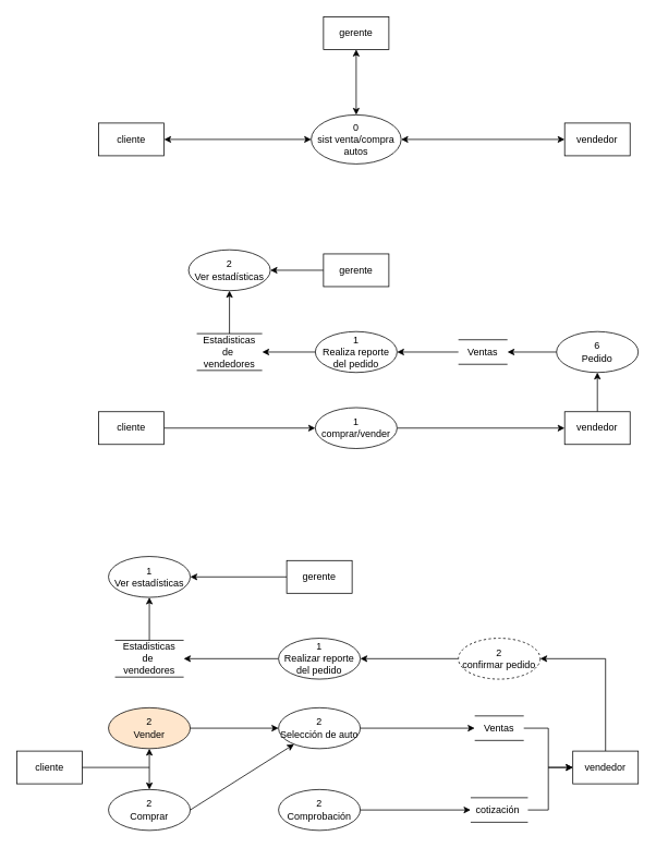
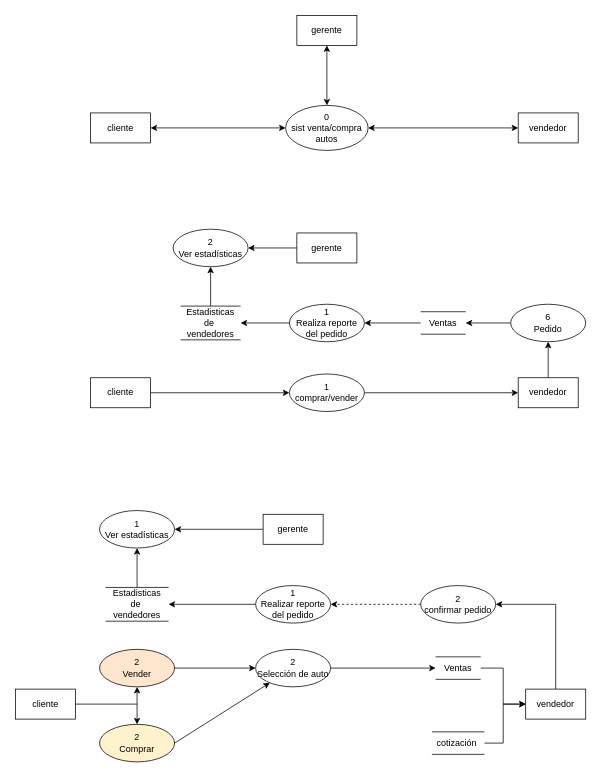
  <mxCell id="0" />
  <mxCell id="1" parent="0" />
  <mxCell id="2" value="0&lt;div&gt;sist venta/compra&lt;/div&gt;&lt;div&gt;autos&lt;/div&gt;" style="ellipse;whiteSpace=wrap;html=1;" vertex="1" parent="1"><mxGeometry x="380" y="140" width="110" height="60" as="geometry" /></mxCell>
  <mxCell id="3" value="cliente" style="rounded=0;whiteSpace=wrap;html=1;" vertex="1" parent="1"><mxGeometry x="120" y="150" width="80" height="40" as="geometry" /></mxCell>
  <mxCell id="4" value="gerente" style="rounded=0;whiteSpace=wrap;html=1;" vertex="1" parent="1"><mxGeometry x="395" y="20" width="80" height="40" as="geometry" /></mxCell>
  <mxCell id="5" value="vendedor" style="rounded=0;whiteSpace=wrap;html=1;" vertex="1" parent="1"><mxGeometry x="690" y="150" width="80" height="40" as="geometry" /></mxCell>
  <mxCell id="6" value="" style="endArrow=classic;startArrow=classic;html=1;rounded=0;entryX=0;entryY=0.5;entryDx=0;entryDy=0;exitX=1;exitY=0.5;exitDx=0;exitDy=0;" edge="1" parent="1" source="2" target="5"><mxGeometry width="50" height="50" relative="1" as="geometry"><mxPoint x="430" y="330" as="sourcePoint" /><mxPoint x="480" y="280" as="targetPoint" /></mxGeometry></mxCell>
  <mxCell id="7" value="" style="endArrow=classic;startArrow=classic;html=1;rounded=0;entryX=0;entryY=0.5;entryDx=0;entryDy=0;exitX=1;exitY=0.5;exitDx=0;exitDy=0;" edge="1" parent="1" source="3" target="2"><mxGeometry width="50" height="50" relative="1" as="geometry"><mxPoint x="430" y="330" as="sourcePoint" /><mxPoint x="480" y="280" as="targetPoint" /></mxGeometry></mxCell>
  <mxCell id="8" value="" style="endArrow=classic;startArrow=classic;html=1;rounded=0;entryX=0.5;entryY=1;entryDx=0;entryDy=0;exitX=0.5;exitY=0;exitDx=0;exitDy=0;" edge="1" parent="1" source="2" target="4"><mxGeometry width="50" height="50" relative="1" as="geometry"><mxPoint x="430" y="330" as="sourcePoint" /><mxPoint x="480" y="280" as="targetPoint" /></mxGeometry></mxCell>
  <mxCell id="9" style="edgeStyle=orthogonalEdgeStyle;rounded=0;orthogonalLoop=1;jettySize=auto;html=1;entryX=0;entryY=0.5;entryDx=0;entryDy=0;" edge="1" parent="1" source="10" target="16"><mxGeometry relative="1" as="geometry" /></mxCell>
  <mxCell id="10" value="cliente" style="rounded=0;whiteSpace=wrap;html=1;" vertex="1" parent="1"><mxGeometry x="120" y="503" width="80" height="40" as="geometry" /></mxCell>
  <mxCell id="11" style="edgeStyle=orthogonalEdgeStyle;rounded=0;orthogonalLoop=1;jettySize=auto;html=1;entryX=1;entryY=0.5;entryDx=0;entryDy=0;" edge="1" parent="1" source="12" target="21"><mxGeometry relative="1" as="geometry" /></mxCell>
  <mxCell id="12" value="gerente" style="rounded=0;whiteSpace=wrap;html=1;" vertex="1" parent="1"><mxGeometry x="395" y="310" width="80" height="40" as="geometry" /></mxCell>
  <mxCell id="13" style="edgeStyle=orthogonalEdgeStyle;rounded=0;orthogonalLoop=1;jettySize=auto;html=1;entryX=0.5;entryY=1;entryDx=0;entryDy=0;" edge="1" parent="1" source="14" target="18"><mxGeometry relative="1" as="geometry" /></mxCell>
  <mxCell id="14" value="vendedor" style="rounded=0;whiteSpace=wrap;html=1;" vertex="1" parent="1"><mxGeometry x="690" y="503" width="80" height="40" as="geometry" /></mxCell>
  <mxCell id="15" style="edgeStyle=orthogonalEdgeStyle;rounded=0;orthogonalLoop=1;jettySize=auto;html=1;entryX=0;entryY=0.5;entryDx=0;entryDy=0;" edge="1" parent="1" source="16" target="14"><mxGeometry relative="1" as="geometry" /></mxCell>
  <mxCell id="16" value="1&lt;div&gt;comprar/vender&lt;/div&gt;" style="ellipse;whiteSpace=wrap;html=1;" vertex="1" parent="1"><mxGeometry x="385" y="498" width="100" height="50" as="geometry" /></mxCell>
  <mxCell id="17" style="edgeStyle=orthogonalEdgeStyle;rounded=0;orthogonalLoop=1;jettySize=auto;html=1;entryX=1;entryY=0.5;entryDx=0;entryDy=0;" edge="1" parent="1" source="18" target="28"><mxGeometry relative="1" as="geometry" /></mxCell>
  <mxCell id="18" value="6&lt;div&gt;Pedido&lt;/div&gt;" style="ellipse;whiteSpace=wrap;html=1;" vertex="1" parent="1"><mxGeometry x="680" y="405" width="100" height="50" as="geometry" /></mxCell>
  <mxCell id="19" style="edgeStyle=orthogonalEdgeStyle;rounded=0;orthogonalLoop=1;jettySize=auto;html=1;entryX=1;entryY=0.5;entryDx=0;entryDy=0;" edge="1" parent="1" source="20" target="23"><mxGeometry relative="1" as="geometry" /></mxCell>
  <mxCell id="20" value="1&lt;div&gt;Realiza reporte&lt;/div&gt;&lt;div&gt;del pedido&lt;/div&gt;" style="ellipse;whiteSpace=wrap;html=1;" vertex="1" parent="1"><mxGeometry x="385" y="405" width="100" height="50" as="geometry" /></mxCell>
  <mxCell id="21" value="2&lt;div&gt;Ver estadísticas&lt;/div&gt;" style="ellipse;whiteSpace=wrap;html=1;" vertex="1" parent="1"><mxGeometry x="230" y="305" width="100" height="50" as="geometry" /></mxCell>
  <mxCell id="22" style="edgeStyle=orthogonalEdgeStyle;rounded=0;orthogonalLoop=1;jettySize=auto;html=1;entryX=0.5;entryY=1;entryDx=0;entryDy=0;" edge="1" parent="1" source="23" target="21"><mxGeometry relative="1" as="geometry" /></mxCell>
  <mxCell id="23" value="&lt;span style=&quot;text-wrap: nowrap;&quot;&gt;Estadisticas&lt;/span&gt;&lt;div style=&quot;text-wrap: nowrap;&quot;&gt;de&amp;nbsp;&lt;/div&gt;&lt;div style=&quot;text-wrap: nowrap;&quot;&gt;vendedores&lt;/div&gt;" style="text;html=1;align=center;verticalAlign=middle;whiteSpace=wrap;rounded=0;" vertex="1" parent="1"><mxGeometry x="240" y="407.5" width="80" height="45" as="geometry" /></mxCell>
  <mxCell id="24" value="" style="endArrow=none;html=1;rounded=0;entryX=1;entryY=0;entryDx=0;entryDy=0;exitX=0;exitY=0;exitDx=0;exitDy=0;" edge="1" parent="1" source="23" target="23"><mxGeometry width="50" height="50" relative="1" as="geometry"><mxPoint x="170" y="415" as="sourcePoint" /><mxPoint x="220" y="365" as="targetPoint" /></mxGeometry></mxCell>
  <mxCell id="25" value="" style="endArrow=none;html=1;rounded=0;exitX=0;exitY=1;exitDx=0;exitDy=0;entryX=1;entryY=1;entryDx=0;entryDy=0;" edge="1" parent="1" source="23" target="23"><mxGeometry width="50" height="50" relative="1" as="geometry"><mxPoint x="320" y="510" as="sourcePoint" /><mxPoint x="320" y="480" as="targetPoint" /></mxGeometry></mxCell>
  <mxCell id="26" value="" style="endArrow=none;html=1;rounded=0;exitX=0;exitY=0;exitDx=0;exitDy=0;entryX=1;entryY=0;entryDx=0;entryDy=0;" edge="1" parent="1" source="28" target="28"><mxGeometry width="50" height="50" relative="1" as="geometry"><mxPoint x="550" y="390" as="sourcePoint" /><mxPoint x="600" y="340" as="targetPoint" /></mxGeometry></mxCell>
  <mxCell id="27" style="edgeStyle=orthogonalEdgeStyle;rounded=0;orthogonalLoop=1;jettySize=auto;html=1;entryX=1;entryY=0.5;entryDx=0;entryDy=0;" edge="1" parent="1" source="28" target="20"><mxGeometry relative="1" as="geometry" /></mxCell>
  <mxCell id="28" value="Ventas" style="text;html=1;align=center;verticalAlign=middle;whiteSpace=wrap;rounded=0;" vertex="1" parent="1"><mxGeometry x="560" y="415" width="60" height="30" as="geometry" /></mxCell>
  <mxCell id="29" value="" style="endArrow=none;html=1;rounded=0;entryX=1;entryY=1;entryDx=0;entryDy=0;exitX=0;exitY=1;exitDx=0;exitDy=0;" edge="1" parent="1" source="28" target="28"><mxGeometry width="50" height="50" relative="1" as="geometry"><mxPoint x="600" y="510" as="sourcePoint" /><mxPoint x="650" y="460" as="targetPoint" /></mxGeometry></mxCell>
  <mxCell id="30" value="cliente" style="rounded=0;whiteSpace=wrap;html=1;" vertex="1" parent="1"><mxGeometry x="20" y="918" width="80" height="40" as="geometry" /></mxCell>
  <mxCell id="31" style="edgeStyle=orthogonalEdgeStyle;rounded=0;orthogonalLoop=1;jettySize=auto;html=1;entryX=1;entryY=0.5;entryDx=0;entryDy=0;" edge="1" parent="1" source="32" target="37"><mxGeometry relative="1" as="geometry" /></mxCell>
  <mxCell id="32" value="gerente" style="rounded=0;whiteSpace=wrap;html=1;" vertex="1" parent="1"><mxGeometry x="350" y="685" width="80" height="40" as="geometry" /></mxCell>
  <mxCell id="33" style="edgeStyle=orthogonalEdgeStyle;rounded=0;orthogonalLoop=1;jettySize=auto;html=1;entryX=1;entryY=0.5;entryDx=0;entryDy=0;" edge="1" parent="1" source="34" target="61"><mxGeometry relative="1" as="geometry"><Array as="points"><mxPoint x="740" y="805" /></Array></mxGeometry></mxCell>
  <mxCell id="34" value="vendedor" style="rounded=0;whiteSpace=wrap;html=1;" vertex="1" parent="1"><mxGeometry x="700" y="918" width="80" height="40" as="geometry" /></mxCell>
  <mxCell id="35" style="edgeStyle=orthogonalEdgeStyle;rounded=0;orthogonalLoop=1;jettySize=auto;html=1;entryX=1;entryY=0.5;entryDx=0;entryDy=0;" edge="1" parent="1" source="36" target="39"><mxGeometry relative="1" as="geometry" /></mxCell>
  <mxCell id="36" value="&lt;div&gt;1&lt;/div&gt;&lt;div&gt;Realizar reporte&lt;/div&gt;&lt;div&gt;del pedido&lt;/div&gt;" style="ellipse;whiteSpace=wrap;html=1;" vertex="1" parent="1"><mxGeometry x="340" y="780" width="100" height="50" as="geometry" /></mxCell>
  <mxCell id="37" value="&lt;div&gt;1&lt;/div&gt;&lt;div&gt;Ver estadísticas&lt;/div&gt;" style="ellipse;whiteSpace=wrap;html=1;" vertex="1" parent="1"><mxGeometry x="132" y="680" width="100" height="50" as="geometry" /></mxCell>
  <mxCell id="38" style="edgeStyle=orthogonalEdgeStyle;rounded=0;orthogonalLoop=1;jettySize=auto;html=1;entryX=0.5;entryY=1;entryDx=0;entryDy=0;" edge="1" parent="1" source="39" target="37"><mxGeometry relative="1" as="geometry" /></mxCell>
  <mxCell id="39" value="&lt;span style=&quot;text-wrap: nowrap;&quot;&gt;Estadisticas&lt;/span&gt;&lt;div style=&quot;text-wrap: nowrap;&quot;&gt;de&amp;nbsp;&lt;/div&gt;&lt;div style=&quot;text-wrap: nowrap;&quot;&gt;vendedores&lt;/div&gt;" style="text;html=1;align=center;verticalAlign=middle;whiteSpace=wrap;rounded=0;" vertex="1" parent="1"><mxGeometry x="140" y="782.5" width="84" height="45" as="geometry" /></mxCell>
  <mxCell id="40" value="" style="endArrow=none;html=1;rounded=0;entryX=1;entryY=0;entryDx=0;entryDy=0;exitX=0;exitY=0;exitDx=0;exitDy=0;" edge="1" parent="1" source="39" target="39"><mxGeometry width="50" height="50" relative="1" as="geometry"><mxPoint x="74" y="790" as="sourcePoint" /><mxPoint x="124" y="740" as="targetPoint" /></mxGeometry></mxCell>
  <mxCell id="41" value="" style="endArrow=none;html=1;rounded=0;exitX=0;exitY=1;exitDx=0;exitDy=0;entryX=1;entryY=1;entryDx=0;entryDy=0;" edge="1" parent="1" source="39" target="39"><mxGeometry width="50" height="50" relative="1" as="geometry"><mxPoint x="224" y="885" as="sourcePoint" /><mxPoint x="224" y="855" as="targetPoint" /></mxGeometry></mxCell>
  <mxCell id="42" value="" style="endArrow=none;html=1;rounded=0;exitX=0;exitY=0;exitDx=0;exitDy=0;entryX=1;entryY=0;entryDx=0;entryDy=0;" edge="1" parent="1" source="44" target="44"><mxGeometry width="50" height="50" relative="1" as="geometry"><mxPoint x="454" y="765" as="sourcePoint" /><mxPoint x="504" y="715" as="targetPoint" /></mxGeometry></mxCell>
  <mxCell id="43" style="edgeStyle=orthogonalEdgeStyle;rounded=0;orthogonalLoop=1;jettySize=auto;html=1;entryX=0;entryY=0.5;entryDx=0;entryDy=0;" edge="1" parent="1" source="44" target="34"><mxGeometry relative="1" as="geometry" /></mxCell>
  <mxCell id="44" value="Ventas" style="text;html=1;align=center;verticalAlign=middle;whiteSpace=wrap;rounded=0;" vertex="1" parent="1"><mxGeometry x="580" y="875" width="60" height="30" as="geometry" /></mxCell>
  <mxCell id="45" value="" style="endArrow=none;html=1;rounded=0;entryX=1;entryY=1;entryDx=0;entryDy=0;exitX=0;exitY=1;exitDx=0;exitDy=0;" edge="1" parent="1" source="44" target="44"><mxGeometry width="50" height="50" relative="1" as="geometry"><mxPoint x="504" y="885" as="sourcePoint" /><mxPoint x="554" y="835" as="targetPoint" /></mxGeometry></mxCell>
  <mxCell id="46" style="edgeStyle=orthogonalEdgeStyle;rounded=0;orthogonalLoop=1;jettySize=auto;html=1;entryX=0;entryY=0.5;entryDx=0;entryDy=0;" edge="1" parent="1" source="47" target="34"><mxGeometry relative="1" as="geometry"><Array as="points"><mxPoint x="670" y="990" /><mxPoint x="670" y="938" /></Array></mxGeometry></mxCell>
  <mxCell id="47" value="cotización&amp;nbsp;" style="text;html=1;align=center;verticalAlign=middle;whiteSpace=wrap;rounded=0;" vertex="1" parent="1"><mxGeometry x="575" y="975" width="70" height="30" as="geometry" /></mxCell>
  <mxCell id="48" value="" style="endArrow=none;html=1;rounded=0;exitX=0;exitY=0;exitDx=0;exitDy=0;entryX=1;entryY=0;entryDx=0;entryDy=0;" edge="1" parent="1" source="47" target="47"><mxGeometry width="50" height="50" relative="1" as="geometry"><mxPoint x="450" y="930" as="sourcePoint" /><mxPoint x="500" y="880" as="targetPoint" /></mxGeometry></mxCell>
  <mxCell id="49" value="" style="endArrow=none;html=1;rounded=0;exitX=0;exitY=1;exitDx=0;exitDy=0;entryX=1;entryY=1;entryDx=0;entryDy=0;" edge="1" parent="1" source="47" target="47"><mxGeometry width="50" height="50" relative="1" as="geometry"><mxPoint x="500" y="1020" as="sourcePoint" /><mxPoint x="500" y="1010" as="targetPoint" /></mxGeometry></mxCell>
- <mxCell id="50" value="2&lt;div&gt;Comprar&lt;/div&gt;" style="ellipse;whiteSpace=wrap;html=1;" vertex="1" parent="1"><mxGeometry x="132" y="965" width="100" height="50" as="geometry" /></mxCell>
+ <mxCell id="50" value="2&lt;div&gt;Comprar&lt;/div&gt;" style="ellipse;whiteSpace=wrap;html=1;fillColor=#fff2cc;" vertex="1" parent="1"><mxGeometry x="132" y="965" width="100" height="50" as="geometry" /></mxCell>
  <mxCell id="51" style="edgeStyle=orthogonalEdgeStyle;rounded=0;orthogonalLoop=1;jettySize=auto;html=1;entryX=0;entryY=0.5;entryDx=0;entryDy=0;" edge="1" parent="1" source="52" target="59"><mxGeometry relative="1" as="geometry" /></mxCell>
  <mxCell id="52" value="2&lt;div&gt;Vender&lt;/div&gt;" style="ellipse;whiteSpace=wrap;html=1;fillColor=#ffe6cc;" vertex="1" parent="1"><mxGeometry x="132" y="865" width="100" height="50" as="geometry" /></mxCell>
  <mxCell id="53" value="" style="endArrow=none;html=1;rounded=0;exitX=1;exitY=0.5;exitDx=0;exitDy=0;" edge="1" parent="1" source="30"><mxGeometry width="50" height="50" relative="1" as="geometry"><mxPoint x="53" y="938" as="sourcePoint" /><mxPoint x="182" y="938" as="targetPoint" /></mxGeometry></mxCell>
  <mxCell id="54" value="" style="endArrow=classic;startArrow=classic;html=1;rounded=0;exitX=0.5;exitY=0;exitDx=0;exitDy=0;entryX=0.5;entryY=1;entryDx=0;entryDy=0;" edge="1" parent="1" source="50" target="52"><mxGeometry width="50" height="50" relative="1" as="geometry"><mxPoint x="260" y="960" as="sourcePoint" /><mxPoint x="310" y="910" as="targetPoint" /></mxGeometry></mxCell>
  <mxCell id="55" value="" style="endArrow=classic;html=1;rounded=0;exitX=1;exitY=0.5;exitDx=0;exitDy=0;" edge="1" parent="1" source="50" target="59"><mxGeometry width="50" height="50" relative="1" as="geometry"><mxPoint x="260" y="1000" as="sourcePoint" /><mxPoint x="310" y="950" as="targetPoint" /></mxGeometry></mxCell>
- <mxCell id="56" style="edgeStyle=orthogonalEdgeStyle;rounded=0;orthogonalLoop=1;jettySize=auto;html=1;entryX=0;entryY=0.5;entryDx=0;entryDy=0;" edge="1" parent="1" source="57" target="47"><mxGeometry relative="1" as="geometry" /></mxCell>
- <mxCell id="57" value="2&lt;div&gt;Comprobación&lt;/div&gt;" style="ellipse;whiteSpace=wrap;html=1;" vertex="1" parent="1"><mxGeometry x="340" y="965" width="100" height="50" as="geometry" /></mxCell>
  <mxCell id="58" style="edgeStyle=orthogonalEdgeStyle;rounded=0;orthogonalLoop=1;jettySize=auto;html=1;entryX=0;entryY=0.5;entryDx=0;entryDy=0;" edge="1" parent="1" source="59" target="44"><mxGeometry relative="1" as="geometry" /></mxCell>
  <mxCell id="59" value="2&lt;div&gt;Selección de auto&lt;/div&gt;" style="ellipse;whiteSpace=wrap;html=1;" vertex="1" parent="1"><mxGeometry x="340" y="865" width="100" height="50" as="geometry" /></mxCell>
- <mxCell id="60" style="edgeStyle=orthogonalEdgeStyle;rounded=0;orthogonalLoop=1;jettySize=auto;html=1;entryX=1;entryY=0.5;entryDx=0;entryDy=0;" edge="1" parent="1" source="61" target="36"><mxGeometry relative="1" as="geometry" /></mxCell>
- <mxCell id="61" value="2&lt;div&gt;confirmar pedido&lt;/div&gt;" style="ellipse;whiteSpace=wrap;html=1;dashed=1;" vertex="1" parent="1"><mxGeometry x="560" y="780" width="100" height="50" as="geometry" /></mxCell>
+ <mxCell id="60" style="edgeStyle=orthogonalEdgeStyle;rounded=0;orthogonalLoop=1;jettySize=auto;html=1;entryX=1;entryY=0.5;entryDx=0;entryDy=0;dashed=1;" edge="1" parent="1" source="61" target="36"><mxGeometry relative="1" as="geometry" /></mxCell>
+ <mxCell id="61" value="2&lt;div&gt;confirmar pedido&lt;/div&gt;" style="ellipse;whiteSpace=wrap;html=1;" vertex="1" parent="1"><mxGeometry x="560" y="780" width="100" height="50" as="geometry" /></mxCell>
